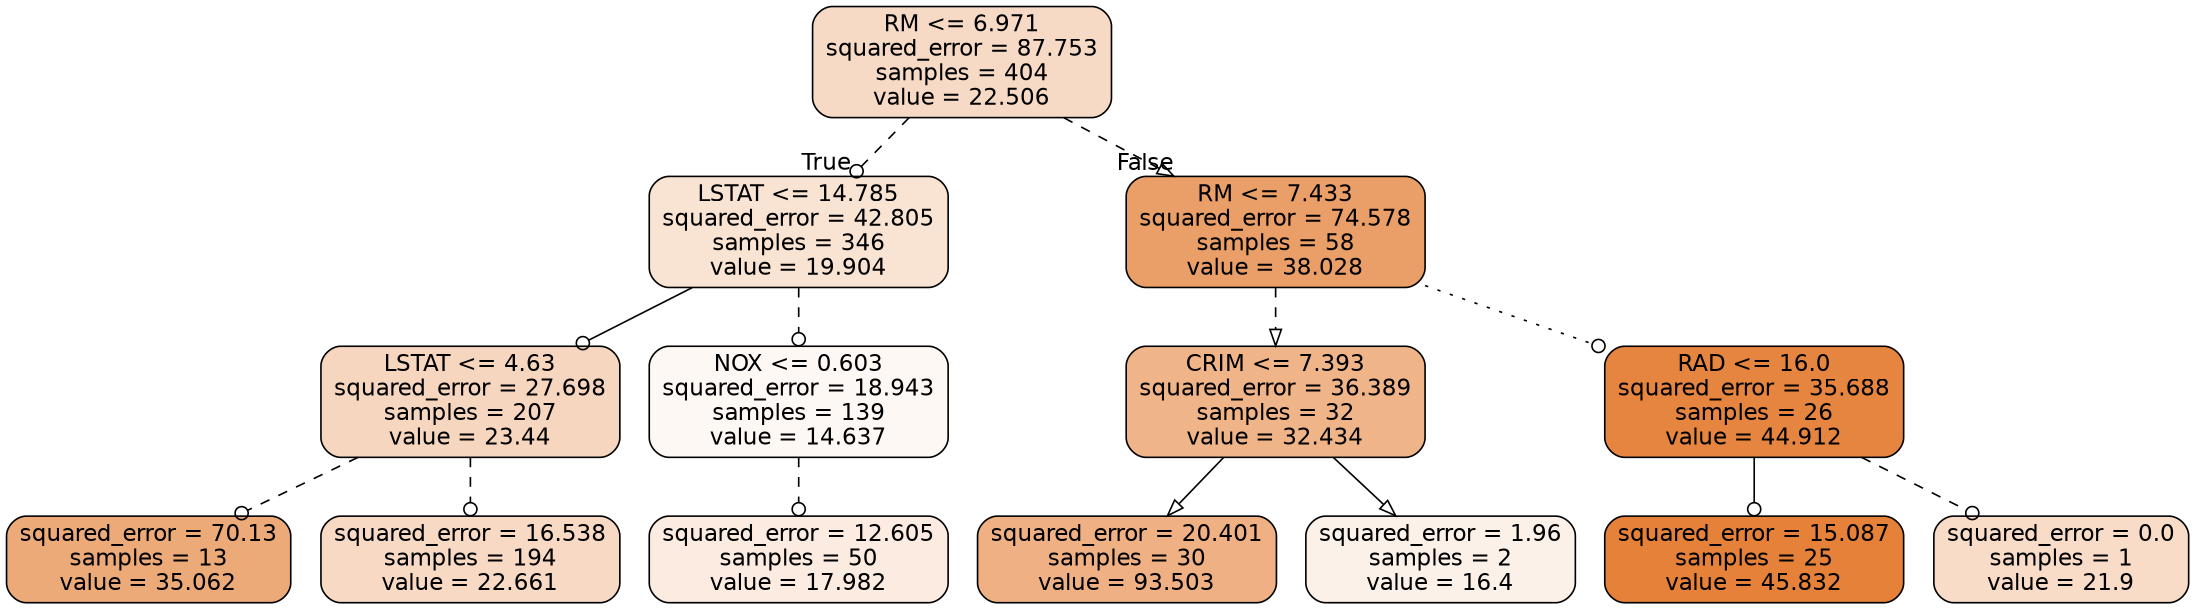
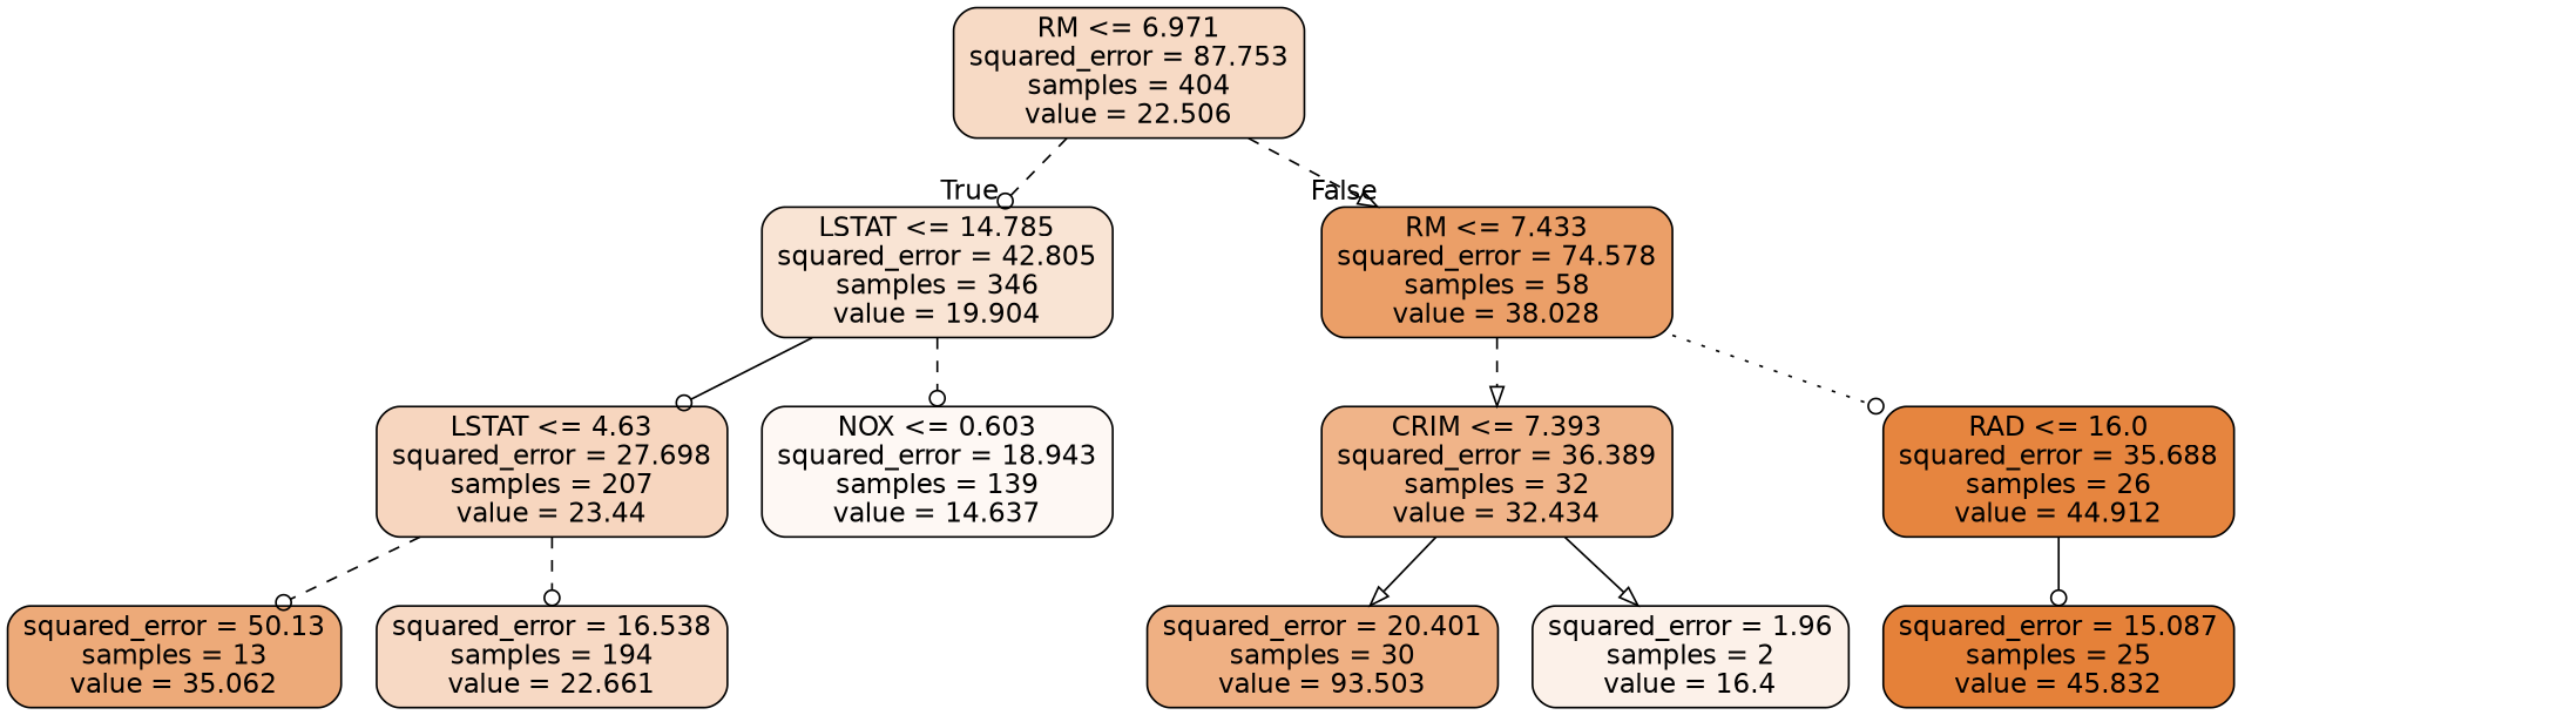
  digraph {
    node [color=black fontname=helvetica shape=box style="filled, rounded"]
    edge [arrowhead=odot fontname=helvetica style=dashed]
    n1 [fillcolor="#f7dac5" label="RM <= 6.971\nsquared_error = 87.753\nsamples = 404\nvalue = 22.506"]
    n2 [fillcolor="#f9e4d4" label="LSTAT <= 14.785\nsquared_error = 42.805\nsamples = 346\nvalue = 19.904"]
    n3 [fillcolor="#eb9f68" label="RM <= 7.433\nsquared_error = 74.578\nsamples = 58\nvalue = 38.028"]
    n4 [fillcolor="#f7d6bf" label="LSTAT <= 4.63\nsquared_error = 27.698\nsamples = 207\nvalue = 23.44"]
    n5 [fillcolor="#fef8f4" label="NOX <= 0.603\nsquared_error = 18.943\nsamples = 139\nvalue = 14.637"]
    n6 [fillcolor="#f0b489" label="CRIM <= 7.393\nsquared_error = 36.389\nsamples = 32\nvalue = 32.434"]
    n7 [fillcolor="#e6853f" label="RAD <= 16.0\nsquared_error = 35.688\nsamples = 26\nvalue = 44.912"]
-   n8 [fillcolor="#edaa79" label="squared_error = 70.13\nsamples = 13\nvalue = 35.062"]
+   n8 [fillcolor="#edaa79" label="squared_error = 50.13\nsamples = 13\nvalue = 35.062"]
    n9 [fillcolor="#f7d9c4" label="squared_error = 16.538\nsamples = 194\nvalue = 22.661"]
-   n10 [fillcolor="#fbebe0" label="squared_error = 12.605\nsamples = 50\nvalue = 17.982"]
    n11 [fillcolor="#efb083" label="squared_error = 20.401\nsamples = 30\nvalue = 93.503"]
    n12 [fillcolor="#fcf1e9" label="squared_error = 1.96\nsamples = 2\nvalue = 16.4"]
    n13 [fillcolor="#e58139" label="squared_error = 15.087\nsamples = 25\nvalue = 45.832"]
-   n14 [fillcolor="#f8dcc8" label="squared_error = 0.0\nsamples = 1\nvalue = 21.9"]
    n1 -> n2 [headlabel=True labelangle=45 labeldistance=2.5]
    n1 -> n3 [arrowhead=onormal headlabel=False labelangle=-45 labeldistance=2.5]
    n2 -> n4 [style=solid]
    n2 -> n5
    n3 -> n6 [arrowhead=onormal]
    n3 -> n7 [style=dotted]
    n4 -> n8
    n4 -> n9
-   n5 -> n10
    n6 -> n11 [arrowhead=onormal style=solid]
    n6 -> n12 [arrowhead=onormal style=solid]
    n7 -> n13 [style=solid]
-   n7 -> n14
  }
